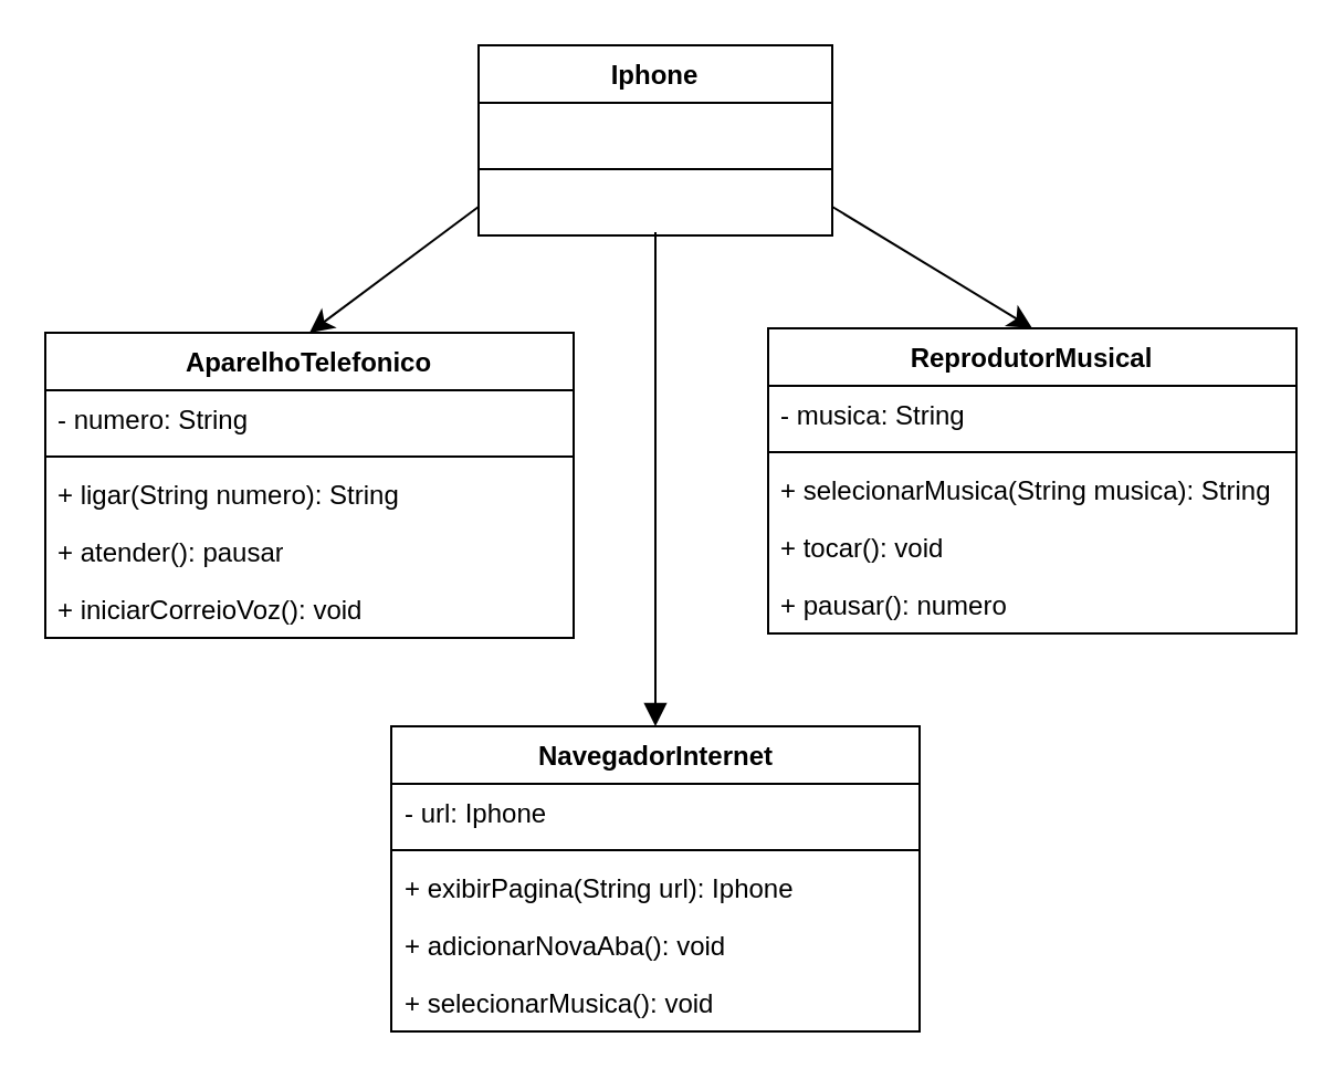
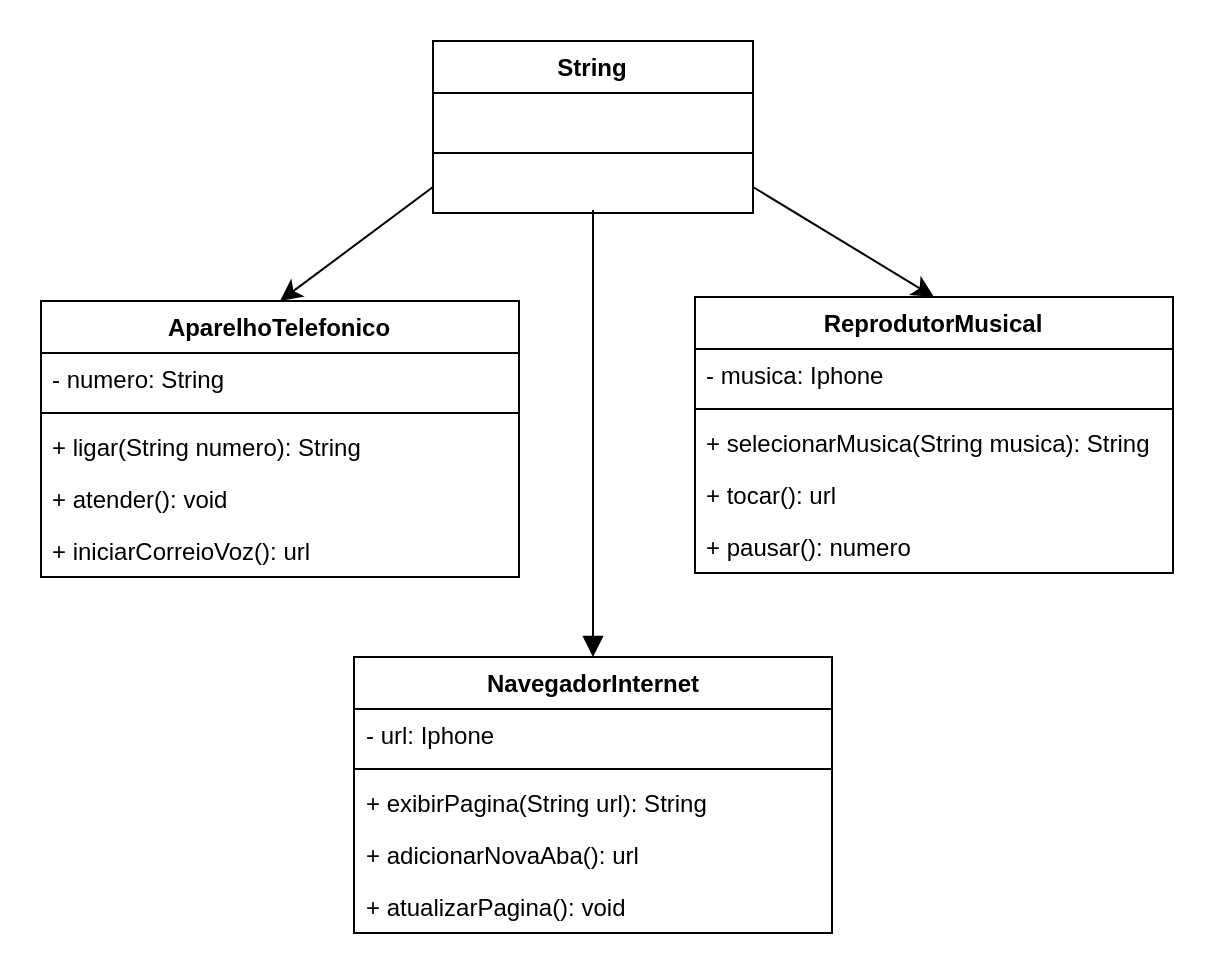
  <mxCell id="0" />
  <mxCell id="1" parent="0" />
  <mxCell id="2" value="ReprodutorMusical" style="swimlane;fontStyle=1;align=center;verticalAlign=top;childLayout=stackLayout;horizontal=1;startSize=26;horizontalStack=0;resizeParent=1;resizeParentMax=0;resizeLast=0;collapsible=1;marginBottom=0;whiteSpace=wrap;html=1;" parent="1" vertex="1"><mxGeometry x="347" y="148" width="239" height="138" as="geometry" /></mxCell>
- <mxCell id="3" value="- musica: String" style="text;strokeColor=none;fillColor=none;align=left;verticalAlign=top;spacingLeft=4;spacingRight=4;overflow=hidden;rotatable=0;points=[[0,0.5],[1,0.5]];portConstraint=eastwest;whiteSpace=wrap;html=1;" parent="2" vertex="1"><mxGeometry y="26" width="239" height="26" as="geometry" /></mxCell>
+ <mxCell id="3" value="- musica: Iphone" style="text;strokeColor=none;fillColor=none;align=left;verticalAlign=top;spacingLeft=4;spacingRight=4;overflow=hidden;rotatable=0;points=[[0,0.5],[1,0.5]];portConstraint=eastwest;whiteSpace=wrap;html=1;" parent="2" vertex="1"><mxGeometry y="26" width="239" height="26" as="geometry" /></mxCell>
  <mxCell id="4" value="" style="line;strokeWidth=1;fillColor=none;align=left;verticalAlign=middle;spacingTop=-1;spacingLeft=3;spacingRight=3;rotatable=0;labelPosition=right;points=[];portConstraint=eastwest;strokeColor=inherit;" parent="2" vertex="1"><mxGeometry y="52" width="239" height="8" as="geometry" /></mxCell>
  <mxCell id="5" value="+ selecionarMusica(String musica): String" style="text;strokeColor=none;fillColor=none;align=left;verticalAlign=top;spacingLeft=4;spacingRight=4;overflow=hidden;rotatable=0;points=[[0,0.5],[1,0.5]];portConstraint=eastwest;whiteSpace=wrap;html=1;" parent="2" vertex="1"><mxGeometry y="60" width="239" height="26" as="geometry" /></mxCell>
- <mxCell id="6" value="+ tocar(): void" style="text;strokeColor=none;fillColor=none;align=left;verticalAlign=top;spacingLeft=4;spacingRight=4;overflow=hidden;rotatable=0;points=[[0,0.5],[1,0.5]];portConstraint=eastwest;whiteSpace=wrap;html=1;" parent="2" vertex="1"><mxGeometry y="86" width="239" height="26" as="geometry" /></mxCell>
+ <mxCell id="6" value="+ tocar(): url" style="text;strokeColor=none;fillColor=none;align=left;verticalAlign=top;spacingLeft=4;spacingRight=4;overflow=hidden;rotatable=0;points=[[0,0.5],[1,0.5]];portConstraint=eastwest;whiteSpace=wrap;html=1;" parent="2" vertex="1"><mxGeometry y="86" width="239" height="26" as="geometry" /></mxCell>
  <mxCell id="7" value="+ pausar(): numero" style="text;strokeColor=none;fillColor=none;align=left;verticalAlign=top;spacingLeft=4;spacingRight=4;overflow=hidden;rotatable=0;points=[[0,0.5],[1,0.5]];portConstraint=eastwest;whiteSpace=wrap;html=1;" parent="2" vertex="1"><mxGeometry y="112" width="239" height="26" as="geometry" /></mxCell>
  <mxCell id="8" value="AparelhoTelefonico" style="swimlane;fontStyle=1;align=center;verticalAlign=top;childLayout=stackLayout;horizontal=1;startSize=26;horizontalStack=0;resizeParent=1;resizeParentMax=0;resizeLast=0;collapsible=1;marginBottom=0;whiteSpace=wrap;html=1;" parent="1" vertex="1"><mxGeometry x="20" y="150" width="239" height="138" as="geometry" /></mxCell>
  <mxCell id="9" value="- numero: String" style="text;strokeColor=none;fillColor=none;align=left;verticalAlign=top;spacingLeft=4;spacingRight=4;overflow=hidden;rotatable=0;points=[[0,0.5],[1,0.5]];portConstraint=eastwest;whiteSpace=wrap;html=1;" parent="8" vertex="1"><mxGeometry y="26" width="239" height="26" as="geometry" /></mxCell>
  <mxCell id="10" value="" style="line;strokeWidth=1;fillColor=none;align=left;verticalAlign=middle;spacingTop=-1;spacingLeft=3;spacingRight=3;rotatable=0;labelPosition=right;points=[];portConstraint=eastwest;strokeColor=inherit;" parent="8" vertex="1"><mxGeometry y="52" width="239" height="8" as="geometry" /></mxCell>
  <mxCell id="11" value="+ ligar(String numero): String" style="text;strokeColor=none;fillColor=none;align=left;verticalAlign=top;spacingLeft=4;spacingRight=4;overflow=hidden;rotatable=0;points=[[0,0.5],[1,0.5]];portConstraint=eastwest;whiteSpace=wrap;html=1;" parent="8" vertex="1"><mxGeometry y="60" width="239" height="26" as="geometry" /></mxCell>
- <mxCell id="12" value="+ atender(): pausar" style="text;strokeColor=none;fillColor=none;align=left;verticalAlign=top;spacingLeft=4;spacingRight=4;overflow=hidden;rotatable=0;points=[[0,0.5],[1,0.5]];portConstraint=eastwest;whiteSpace=wrap;html=1;" parent="8" vertex="1"><mxGeometry y="86" width="239" height="26" as="geometry" /></mxCell>
- <mxCell id="13" value="+ iniciarCorreioVoz(): void" style="text;strokeColor=none;fillColor=none;align=left;verticalAlign=top;spacingLeft=4;spacingRight=4;overflow=hidden;rotatable=0;points=[[0,0.5],[1,0.5]];portConstraint=eastwest;whiteSpace=wrap;html=1;" parent="8" vertex="1"><mxGeometry y="112" width="239" height="26" as="geometry" /></mxCell>
+ <mxCell id="12" value="+ atender(): void" style="text;strokeColor=none;fillColor=none;align=left;verticalAlign=top;spacingLeft=4;spacingRight=4;overflow=hidden;rotatable=0;points=[[0,0.5],[1,0.5]];portConstraint=eastwest;whiteSpace=wrap;html=1;" parent="8" vertex="1"><mxGeometry y="86" width="239" height="26" as="geometry" /></mxCell>
+ <mxCell id="13" value="+ iniciarCorreioVoz(): url" style="text;strokeColor=none;fillColor=none;align=left;verticalAlign=top;spacingLeft=4;spacingRight=4;overflow=hidden;rotatable=0;points=[[0,0.5],[1,0.5]];portConstraint=eastwest;whiteSpace=wrap;html=1;" parent="8" vertex="1"><mxGeometry y="112" width="239" height="26" as="geometry" /></mxCell>
  <mxCell id="14" value="NavegadorInternet" style="swimlane;fontStyle=1;align=center;verticalAlign=top;childLayout=stackLayout;horizontal=1;startSize=26;horizontalStack=0;resizeParent=1;resizeParentMax=0;resizeLast=0;collapsible=1;marginBottom=0;whiteSpace=wrap;html=1;" parent="1" vertex="1"><mxGeometry x="176.5" y="328" width="239" height="138" as="geometry" /></mxCell>
  <mxCell id="15" value="- url: Iphone" style="text;strokeColor=none;fillColor=none;align=left;verticalAlign=top;spacingLeft=4;spacingRight=4;overflow=hidden;rotatable=0;points=[[0,0.5],[1,0.5]];portConstraint=eastwest;whiteSpace=wrap;html=1;" parent="14" vertex="1"><mxGeometry y="26" width="239" height="26" as="geometry" /></mxCell>
  <mxCell id="16" value="" style="line;strokeWidth=1;fillColor=none;align=left;verticalAlign=middle;spacingTop=-1;spacingLeft=3;spacingRight=3;rotatable=0;labelPosition=right;points=[];portConstraint=eastwest;strokeColor=inherit;" parent="14" vertex="1"><mxGeometry y="52" width="239" height="8" as="geometry" /></mxCell>
- <mxCell id="17" value="+ exibirPagina(String url): Iphone" style="text;strokeColor=none;fillColor=none;align=left;verticalAlign=top;spacingLeft=4;spacingRight=4;overflow=hidden;rotatable=0;points=[[0,0.5],[1,0.5]];portConstraint=eastwest;whiteSpace=wrap;html=1;" parent="14" vertex="1"><mxGeometry y="60" width="239" height="26" as="geometry" /></mxCell>
- <mxCell id="18" value="+ adicionarNovaAba(): void" style="text;strokeColor=none;fillColor=none;align=left;verticalAlign=top;spacingLeft=4;spacingRight=4;overflow=hidden;rotatable=0;points=[[0,0.5],[1,0.5]];portConstraint=eastwest;whiteSpace=wrap;html=1;" parent="14" vertex="1"><mxGeometry y="86" width="239" height="26" as="geometry" /></mxCell>
- <mxCell id="19" value="+ selecionarMusica(): void" style="text;strokeColor=none;fillColor=none;align=left;verticalAlign=top;spacingLeft=4;spacingRight=4;overflow=hidden;rotatable=0;points=[[0,0.5],[1,0.5]];portConstraint=eastwest;whiteSpace=wrap;html=1;" parent="14" vertex="1"><mxGeometry y="112" width="239" height="26" as="geometry" /></mxCell>
- <mxCell id="20" value="Iphone" style="swimlane;fontStyle=1;align=center;verticalAlign=top;childLayout=stackLayout;horizontal=1;startSize=26;horizontalStack=0;resizeParent=1;resizeParentMax=0;resizeLast=0;collapsible=1;marginBottom=0;whiteSpace=wrap;html=1;" parent="1" vertex="1"><mxGeometry x="216" y="20" width="160" height="86" as="geometry" /></mxCell>
+ <mxCell id="17" value="+ exibirPagina(String url): String" style="text;strokeColor=none;fillColor=none;align=left;verticalAlign=top;spacingLeft=4;spacingRight=4;overflow=hidden;rotatable=0;points=[[0,0.5],[1,0.5]];portConstraint=eastwest;whiteSpace=wrap;html=1;" parent="14" vertex="1"><mxGeometry y="60" width="239" height="26" as="geometry" /></mxCell>
+ <mxCell id="18" value="+ adicionarNovaAba(): url" style="text;strokeColor=none;fillColor=none;align=left;verticalAlign=top;spacingLeft=4;spacingRight=4;overflow=hidden;rotatable=0;points=[[0,0.5],[1,0.5]];portConstraint=eastwest;whiteSpace=wrap;html=1;" parent="14" vertex="1"><mxGeometry y="86" width="239" height="26" as="geometry" /></mxCell>
+ <mxCell id="19" value="+ atualizarPagina(): void" style="text;strokeColor=none;fillColor=none;align=left;verticalAlign=top;spacingLeft=4;spacingRight=4;overflow=hidden;rotatable=0;points=[[0,0.5],[1,0.5]];portConstraint=eastwest;whiteSpace=wrap;html=1;" parent="14" vertex="1"><mxGeometry y="112" width="239" height="26" as="geometry" /></mxCell>
+ <mxCell id="20" value="String" style="swimlane;fontStyle=1;align=center;verticalAlign=top;childLayout=stackLayout;horizontal=1;startSize=26;horizontalStack=0;resizeParent=1;resizeParentMax=0;resizeLast=0;collapsible=1;marginBottom=0;whiteSpace=wrap;html=1;" parent="1" vertex="1"><mxGeometry x="216" y="20" width="160" height="86" as="geometry" /></mxCell>
  <mxCell id="21" value="&amp;nbsp;" style="text;strokeColor=none;fillColor=none;align=left;verticalAlign=top;spacingLeft=4;spacingRight=4;overflow=hidden;rotatable=0;points=[[0,0.5],[1,0.5]];portConstraint=eastwest;whiteSpace=wrap;html=1;" parent="20" vertex="1"><mxGeometry y="26" width="160" height="26" as="geometry" /></mxCell>
  <mxCell id="22" value="" style="line;strokeWidth=1;fillColor=none;align=left;verticalAlign=middle;spacingTop=-1;spacingLeft=3;spacingRight=3;rotatable=0;labelPosition=right;points=[];portConstraint=eastwest;strokeColor=inherit;" parent="20" vertex="1"><mxGeometry y="52" width="160" height="8" as="geometry" /></mxCell>
  <mxCell id="23" value="&amp;nbsp;" style="text;strokeColor=none;fillColor=none;align=left;verticalAlign=top;spacingLeft=4;spacingRight=4;overflow=hidden;rotatable=0;points=[[0,0.5],[1,0.5]];portConstraint=eastwest;whiteSpace=wrap;html=1;" parent="20" vertex="1"><mxGeometry y="60" width="160" height="26" as="geometry" /></mxCell>
  <mxCell id="24" style="edgeStyle=none;curved=1;rounded=0;orthogonalLoop=1;jettySize=auto;html=1;exitX=1;exitY=0.5;exitDx=0;exitDy=0;fontSize=12;startSize=8;endSize=8;entryX=0.5;entryY=0;entryDx=0;entryDy=0;" parent="1" source="23" target="2" edge="1"><mxGeometry relative="1" as="geometry" /></mxCell>
  <mxCell id="25" style="edgeStyle=none;curved=1;rounded=0;orthogonalLoop=1;jettySize=auto;html=1;exitX=0;exitY=0.5;exitDx=0;exitDy=0;entryX=0.5;entryY=0;entryDx=0;entryDy=0;fontSize=12;startSize=8;endSize=8;" parent="1" source="23" target="8" edge="1"><mxGeometry relative="1" as="geometry" /></mxCell>
  <mxCell id="26" value="" style="html=1;verticalAlign=bottom;labelBackgroundColor=none;endArrow=block;endFill=1;rounded=0;fontSize=12;startSize=8;endSize=8;curved=1;entryX=0.5;entryY=0;entryDx=0;entryDy=0;exitX=0.5;exitY=0.942;exitDx=0;exitDy=0;exitPerimeter=0;" parent="1" source="23" target="14" edge="1"><mxGeometry width="160" relative="1" as="geometry"><mxPoint x="296" y="198" as="sourcePoint" /><mxPoint x="448" y="302" as="targetPoint" /></mxGeometry></mxCell>
